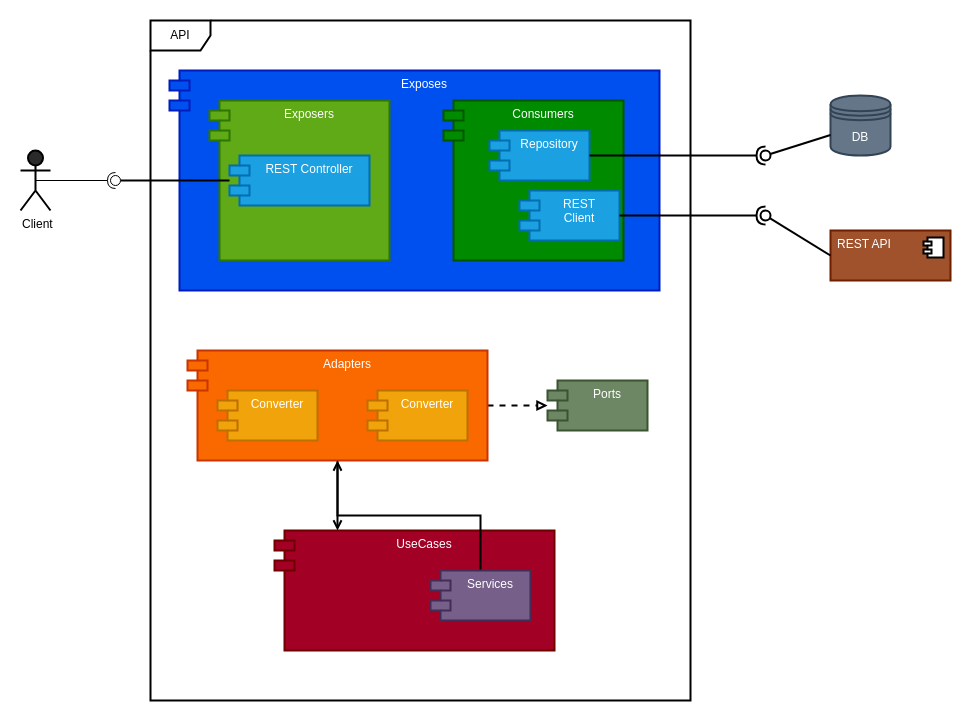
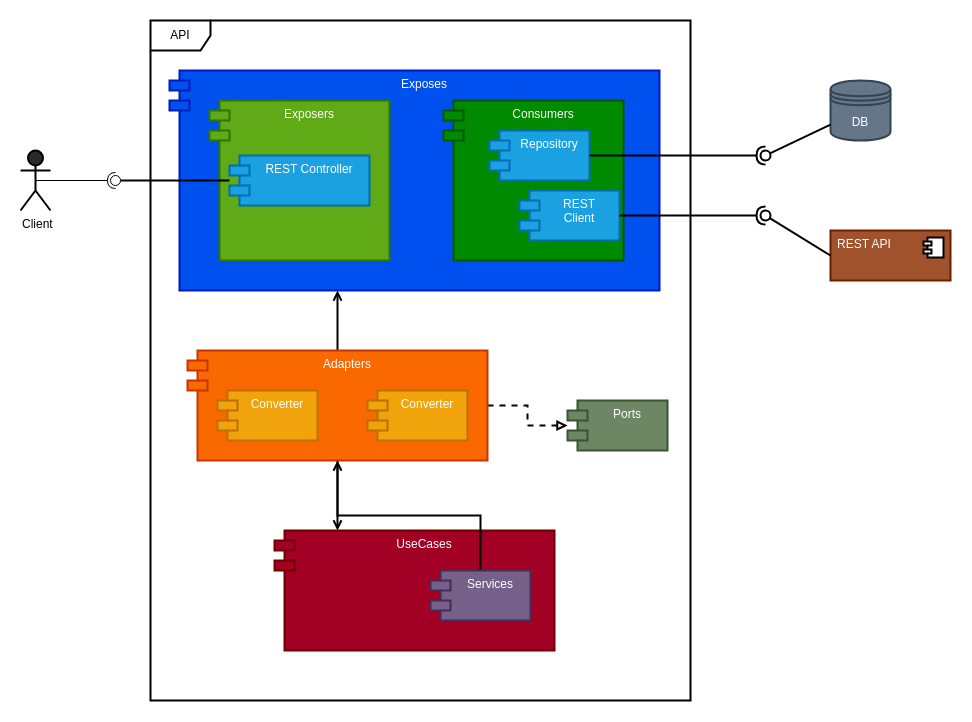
  <mxCell id="0" />
  <mxCell id="1" parent="0" />
  <mxCell id="2" value="API" style="shape=umlFrame;whiteSpace=wrap;html=1;strokeWidth=2;" vertex="1" parent="1"><mxGeometry x="150" y="20" width="540" height="680" as="geometry" /></mxCell>
  <mxCell id="3" style="edgeStyle=orthogonalEdgeStyle;rounded=0;orthogonalLoop=1;jettySize=auto;html=1;endArrow=block;endFill=0;strokeWidth=2;dashed=1;startSize=6;" edge="1" parent="1" source="6" target="14"><mxGeometry relative="1" as="geometry" /></mxCell>
  <mxCell id="4" style="edgeStyle=orthogonalEdgeStyle;rounded=0;sketch=0;orthogonalLoop=1;jettySize=auto;html=1;startSize=6;endArrow=open;endFill=0;strokeWidth=2;" edge="1" parent="1" source="6" target="12"><mxGeometry relative="1" as="geometry"><Array as="points"><mxPoint x="337" y="530" /><mxPoint x="337" y="530" /></Array></mxGeometry></mxCell>
+ <mxCell id="5" style="edgeStyle=orthogonalEdgeStyle;rounded=0;sketch=0;orthogonalLoop=1;jettySize=auto;html=1;startSize=6;endArrow=open;endFill=0;strokeWidth=2;" edge="1" parent="1" source="6" target="9"><mxGeometry relative="1" as="geometry"><Array as="points"><mxPoint x="337" y="320" /><mxPoint x="337" y="320" /></Array></mxGeometry></mxCell>
  <mxCell id="6" value="Adapters" style="shape=module;align=left;spacingLeft=20;align=center;verticalAlign=top;strokeWidth=2;fillColor=#fa6800;strokeColor=#C73500;fontColor=#ffffff;" vertex="1" parent="1"><mxGeometry x="187" y="350" width="300" height="110" as="geometry" /></mxCell>
  <mxCell id="7" value="Converter" style="shape=module;align=left;spacingLeft=20;align=center;verticalAlign=top;strokeWidth=2;fillColor=#f0a30a;strokeColor=#BD7000;fontColor=#ffffff;" vertex="1" parent="1"><mxGeometry x="367" y="390" width="100" height="50" as="geometry" /></mxCell>
  <mxCell id="8" value="Converter" style="shape=module;align=left;spacingLeft=20;align=center;verticalAlign=top;strokeWidth=2;fillColor=#f0a30a;strokeColor=#BD7000;fontColor=#ffffff;" vertex="1" parent="1"><mxGeometry x="217" y="390" width="100" height="50" as="geometry" /></mxCell>
  <mxCell id="9" value="Exposes" style="shape=module;align=left;spacingLeft=20;align=center;verticalAlign=top;strokeWidth=2;fillColor=#0050ef;strokeColor=#001DBC;fontColor=#ffffff;" vertex="1" parent="1"><mxGeometry x="169" y="70" width="490" height="220" as="geometry" /></mxCell>
  <mxCell id="10" value="Consumers" style="shape=module;align=left;spacingLeft=20;align=center;verticalAlign=top;strokeWidth=2;fillColor=#008a00;strokeColor=#005700;fontColor=#ffffff;" vertex="1" parent="1"><mxGeometry x="443" y="100" width="180" height="160" as="geometry" /></mxCell>
  <mxCell id="11" value="Exposers" style="shape=module;align=left;spacingLeft=20;align=center;verticalAlign=top;strokeWidth=2;fillColor=#60a917;strokeColor=#2D7600;fontColor=#ffffff;" vertex="1" parent="1"><mxGeometry x="209" y="100" width="180" height="160" as="geometry" /></mxCell>
  <mxCell id="12" value="UseCases" style="shape=module;align=left;spacingLeft=20;align=center;verticalAlign=top;strokeWidth=2;fillColor=#a20025;strokeColor=#6F0000;fontColor=#ffffff;" vertex="1" parent="1"><mxGeometry x="274" y="530" width="280" height="120" as="geometry" /></mxCell>
  <mxCell id="13" style="edgeStyle=orthogonalEdgeStyle;rounded=0;sketch=0;orthogonalLoop=1;jettySize=auto;html=1;startSize=6;endArrow=open;endFill=0;strokeWidth=2;" edge="1" parent="1" source="31" target="6"><mxGeometry relative="1" as="geometry" /></mxCell>
- <mxCell id="14" value="Ports" style="shape=module;align=left;spacingLeft=20;align=center;verticalAlign=top;strokeWidth=2;fillColor=#6d8764;strokeColor=#3A5431;fontColor=#ffffff;" vertex="1" parent="1"><mxGeometry x="547" y="380" width="100" height="50" as="geometry" /></mxCell>
+ <mxCell id="14" value="Ports" style="shape=module;align=left;spacingLeft=20;align=center;verticalAlign=top;strokeWidth=2;fillColor=#6d8764;strokeColor=#3A5431;fontColor=#ffffff;" vertex="1" parent="1"><mxGeometry x="567" y="400" width="100" height="50" as="geometry" /></mxCell>
  <mxCell id="15" value="REST Controller" style="shape=module;align=left;spacingLeft=20;align=center;verticalAlign=top;strokeWidth=2;fillColor=#1ba1e2;strokeColor=#006EAF;fontColor=#ffffff;" vertex="1" parent="1"><mxGeometry x="229" y="155" width="140" height="50" as="geometry" /></mxCell>
  <mxCell id="16" value="Repository" style="shape=module;align=left;spacingLeft=20;align=center;verticalAlign=top;strokeWidth=2;fillColor=#1ba1e2;strokeColor=#006EAF;fontColor=#ffffff;" vertex="1" parent="1"><mxGeometry x="489" y="130" width="100" height="50" as="geometry" /></mxCell>
  <mxCell id="17" value="REST&#10;Client" style="shape=module;align=left;spacingLeft=20;align=center;verticalAlign=top;strokeWidth=2;fillColor=#1ba1e2;strokeColor=#006EAF;fontColor=#ffffff;" vertex="1" parent="1"><mxGeometry x="519" y="190" width="100" height="50" as="geometry" /></mxCell>
  <mxCell id="18" value="REST API" style="html=1;dropTarget=0;strokeWidth=2;align=left;labelPosition=center;verticalLabelPosition=middle;verticalAlign=top;spacingTop=0;spacingLeft=5;fillColor=#a0522d;strokeColor=#6D1F00;fontColor=#ffffff;" vertex="1" parent="1"><mxGeometry x="830" y="230" width="120" height="50" as="geometry" /></mxCell>
  <mxCell id="19" value="" style="shape=component;jettyWidth=8;jettyHeight=4;strokeWidth=2;" vertex="1" parent="18"><mxGeometry x="1" width="20" height="20" relative="1" as="geometry"><mxPoint x="-27" y="7" as="offset" /></mxGeometry></mxCell>
  <mxCell id="20" value="" style="rounded=0;orthogonalLoop=1;jettySize=auto;html=1;endArrow=none;endFill=0;exitX=0;exitY=0.5;exitDx=0;exitDy=0;strokeWidth=2;" edge="1" target="22" parent="1" source="18"><mxGeometry relative="1" as="geometry"><mxPoint x="620" y="295" as="sourcePoint" /></mxGeometry></mxCell>
  <mxCell id="21" value="" style="rounded=0;orthogonalLoop=1;jettySize=auto;html=1;endArrow=halfCircle;endFill=0;entryX=0.5;entryY=0.5;entryDx=0;entryDy=0;endSize=6;strokeWidth=2;exitX=1;exitY=0.5;exitDx=0;exitDy=0;" edge="1" target="22" parent="1" source="17"><mxGeometry relative="1" as="geometry"><mxPoint x="660" y="295" as="sourcePoint" /></mxGeometry></mxCell>
  <mxCell id="22" value="" style="ellipse;whiteSpace=wrap;html=1;fontFamily=Helvetica;fontSize=12;fontColor=#000000;align=center;strokeColor=#000000;fillColor=#ffffff;points=[];aspect=fixed;resizable=0;direction=west;strokeWidth=2;" vertex="1" parent="1"><mxGeometry x="760" y="210" width="10" height="10" as="geometry" /></mxCell>
- <mxCell id="23" value="DB" style="shape=datastore;whiteSpace=wrap;html=1;strokeWidth=2;fillColor=#647687;strokeColor=#314354;fontColor=#ffffff;" vertex="1" parent="1"><mxGeometry x="830" y="95" width="60" height="60" as="geometry" /></mxCell>
+ <mxCell id="23" value="DB" style="shape=datastore;whiteSpace=wrap;html=1;strokeWidth=2;fillColor=#647687;strokeColor=#314354;fontColor=#ffffff;" vertex="1" parent="1"><mxGeometry x="830" y="80" width="60" height="60" as="geometry" /></mxCell>
  <mxCell id="24" value="" style="rounded=0;orthogonalLoop=1;jettySize=auto;html=1;endArrow=none;endFill=0;strokeWidth=2;" edge="1" target="26" parent="1" source="23"><mxGeometry relative="1" as="geometry"><mxPoint x="740" y="155" as="sourcePoint" /></mxGeometry></mxCell>
  <mxCell id="25" value="" style="rounded=0;orthogonalLoop=1;jettySize=auto;html=1;endArrow=halfCircle;endFill=0;entryX=0.5;entryY=0.5;entryDx=0;entryDy=0;endSize=6;strokeWidth=2;" edge="1" target="26" parent="1" source="16"><mxGeometry relative="1" as="geometry"><mxPoint x="780" y="155" as="sourcePoint" /></mxGeometry></mxCell>
  <mxCell id="26" value="" style="ellipse;whiteSpace=wrap;html=1;fontFamily=Helvetica;fontSize=12;fontColor=#000000;align=center;strokeColor=#000000;fillColor=#ffffff;points=[];aspect=fixed;resizable=0;direction=west;strokeWidth=2;" vertex="1" parent="1"><mxGeometry x="760" y="150" width="10" height="10" as="geometry" /></mxCell>
  <mxCell id="27" value="Client" style="shape=umlActor;verticalLabelPosition=bottom;verticalAlign=top;html=1;strokeWidth=2;fillColor=#2A2A2A;gradientColor=none;align=left;" vertex="1" parent="1"><mxGeometry x="20" y="150" width="30" height="60" as="geometry" /></mxCell>
  <mxCell id="28" value="" style="rounded=0;orthogonalLoop=1;jettySize=auto;html=1;endArrow=none;endFill=0;strokeWidth=2;" edge="1" target="30" parent="1" source="15"><mxGeometry relative="1" as="geometry"><mxPoint x="90" y="235" as="sourcePoint" /></mxGeometry></mxCell>
  <mxCell id="29" value="" style="rounded=0;orthogonalLoop=1;jettySize=auto;html=1;endArrow=halfCircle;endFill=0;entryX=0.5;entryY=0.5;entryDx=0;entryDy=0;endSize=6;strokeWidth=1;exitX=0.5;exitY=0.5;exitDx=0;exitDy=0;exitPerimeter=0;" edge="1" target="30" parent="1" source="27"><mxGeometry relative="1" as="geometry"><mxPoint x="130" y="235" as="sourcePoint" /></mxGeometry></mxCell>
  <mxCell id="30" value="" style="ellipse;whiteSpace=wrap;html=1;fontFamily=Helvetica;fontSize=12;fontColor=#000000;align=center;strokeColor=#000000;fillColor=#ffffff;points=[];aspect=fixed;resizable=0;" vertex="1" parent="1"><mxGeometry x="110" y="175" width="10" height="10" as="geometry" /></mxCell>
  <mxCell id="31" value="Services" style="shape=module;align=left;spacingLeft=20;align=center;verticalAlign=top;strokeWidth=2;fillColor=#76608a;strokeColor=#432D57;fontColor=#ffffff;" vertex="1" parent="1"><mxGeometry x="430" y="570" width="100" height="50" as="geometry" /></mxCell>
